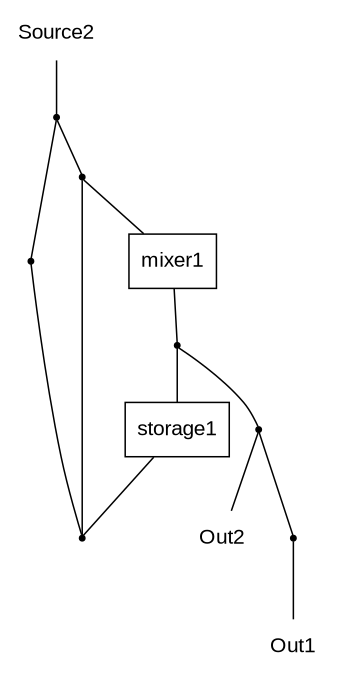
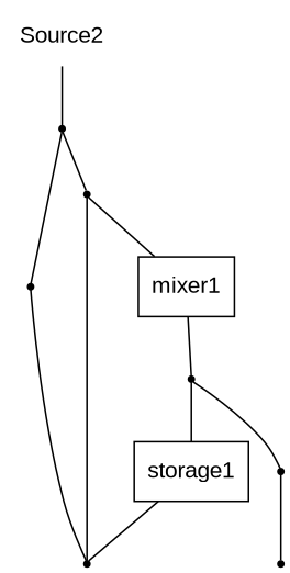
  graph {
    fontname="Liberation Sans"
    rankdir=TB
    node [fontname="Liberation Sans" shape=point]
    edge [fontname="Liberation Sans"]
-   n1 [label=Out1 shape=plaintext]
    n2 [label=Source2 shape=plaintext]
    n3 [label=Switch1]
    n4 [label=Switch5]
    n5 [label=Switch2]
    n6 [label=storage1 shape=rectangular]
    n7 [label=Switch6]
    n8 [label=mixer1 shape=rectangular]
    n9 [label=Switch3]
    n10 [label=Switch4]
-   n11 [label=Out2 shape=plaintext]
    n12 [label=Switch7]
    n2 -- n3
    n3 -- n4
    n3 -- n5
    n4 -- n7
    n5 -- n7
    n5 -- n8
    n6 -- n7
    n8 -- n9
    n9 -- n6
    n9 -- n10
-   n10 -- n11
    n10 -- n12
-   n12 -- n1
  }
